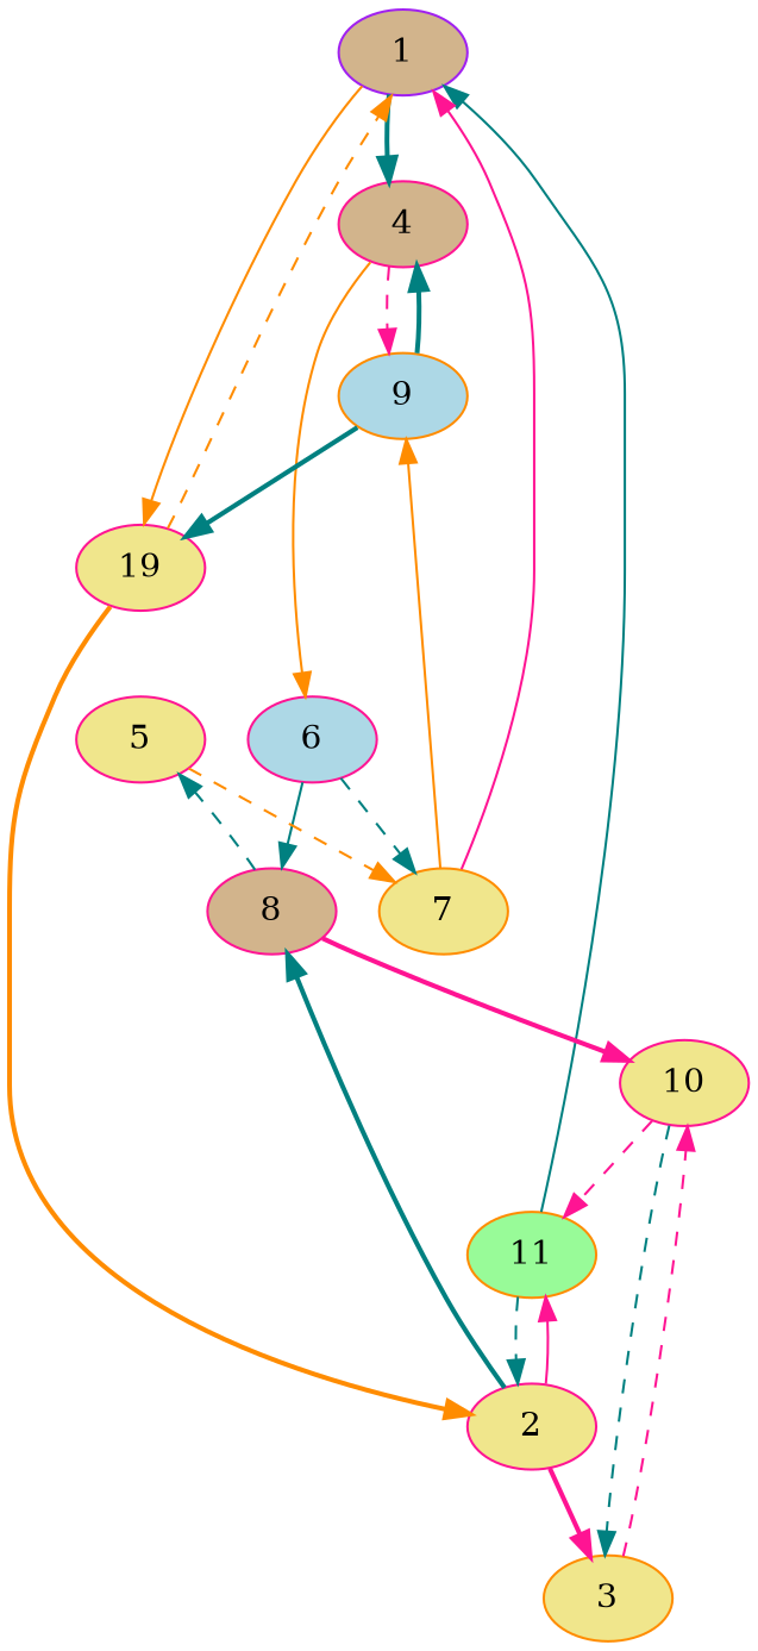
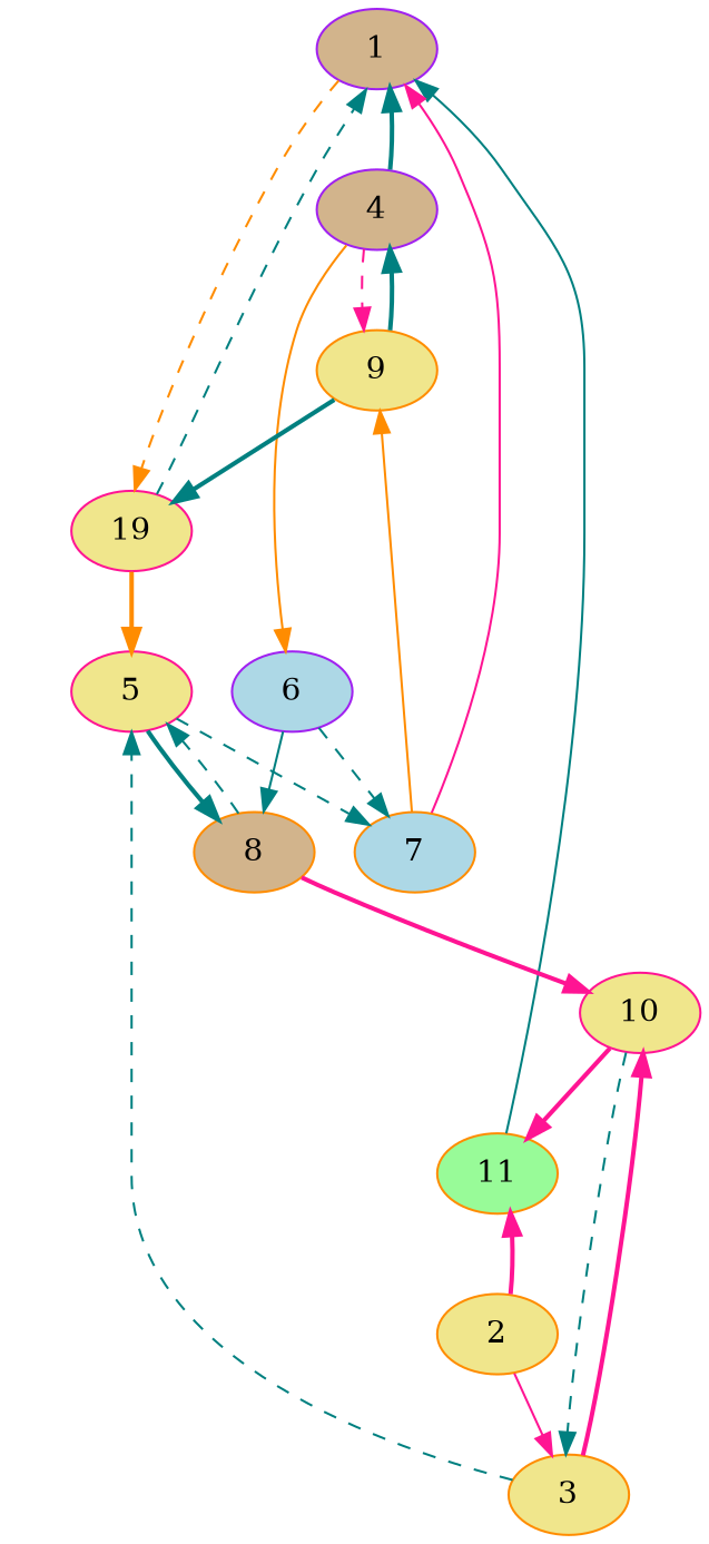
  digraph {
    node [color=deeppink fillcolor=khaki style=filled]
    edge [color=teal style=dashed]
    1 [color=purple fillcolor=tan]
-   4 [fillcolor=tan]
+   4 [color=purple fillcolor=tan]
    n3 [label=19]
-   6 [fillcolor=lightblue]
-   9 [color=darkorange fillcolor=lightblue]
-   2
+   6 [color=purple fillcolor=lightblue]
+   9 [color=darkorange]
+   2 [color=darkorange]
    3 [color=darkorange]
    11 [color=darkorange fillcolor=palegreen]
    5
    10
-   7 [color=darkorange]
-   8 [fillcolor=tan]
-   1 -> 4 [style=bold]
-   1 -> n3 [color=darkorange style=solid]
+   7 [color=darkorange fillcolor=lightblue]
+   8 [color=darkorange fillcolor=tan]
+   4 -> 1 [style=bold]
+   1 -> n3 [color=darkorange]
    4 -> 6 [color=darkorange style=solid]
    4 -> 9 [color=deeppink]
-   n3 -> 1 [color=darkorange]
-   n3 -> 2 [color=darkorange style=bold]
+   n3 -> 1
+   n3 -> 5 [color=darkorange style=bold]
    6 -> 7
    6 -> 8 [style=solid]
    9 -> 4 [style=bold]
    9 -> n3 [style=bold]
-   2 -> 3 [color=deeppink style=bold]
-   2 -> 11 [color=deeppink style=solid]
-   3 -> 10 [color=deeppink]
+   2 -> 3 [color=deeppink style=solid]
+   2 -> 11 [color=deeppink style=bold]
+   3 -> 5
+   3 -> 10 [color=deeppink style=bold]
    11 -> 1 [style=solid]
-   11 -> 2
-   5 -> 7 [color=darkorange]
-   2 -> 8 [style=bold]
+   5 -> 7
+   5 -> 8 [style=bold]
    10 -> 3
-   10 -> 11 [color=deeppink]
+   10 -> 11 [color=deeppink style=bold]
    7 -> 1 [color=deeppink style=solid]
    7 -> 9 [color=darkorange style=solid]
    8 -> 5
    8 -> 10 [color=deeppink style=bold]
  }
